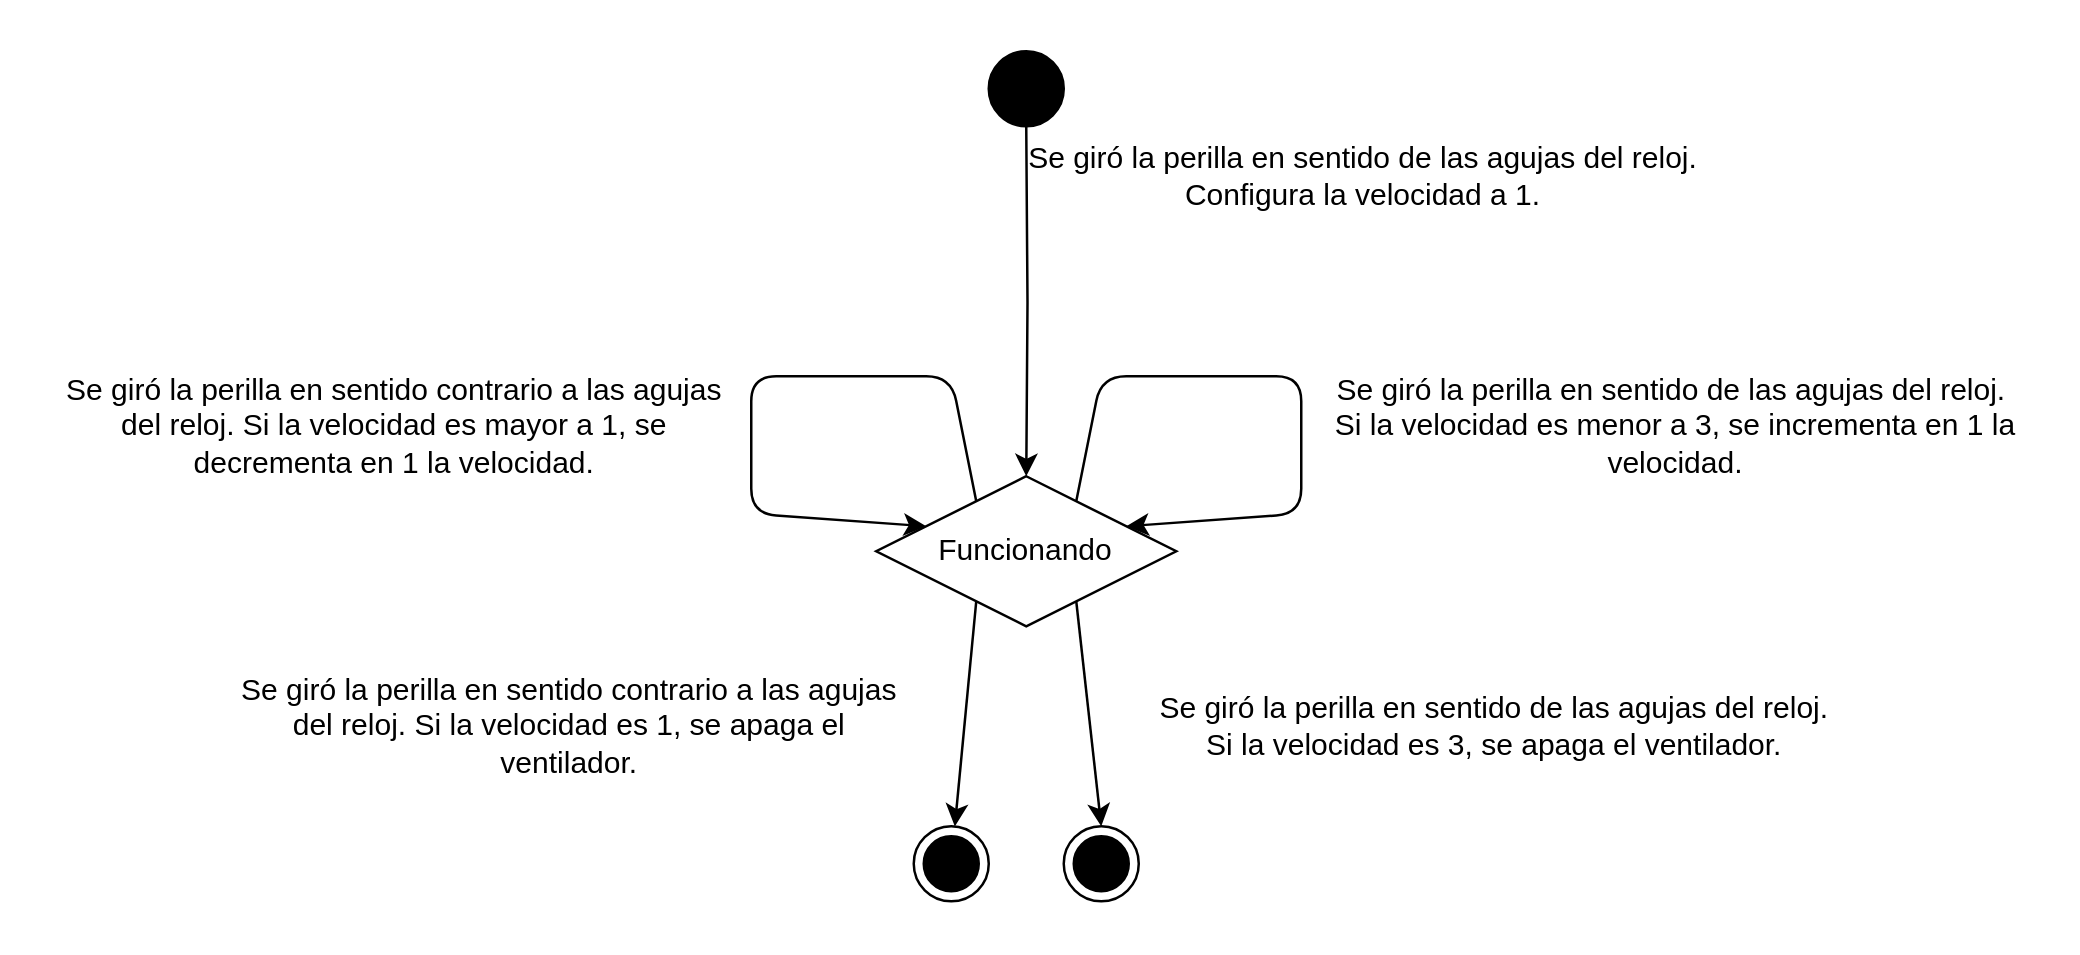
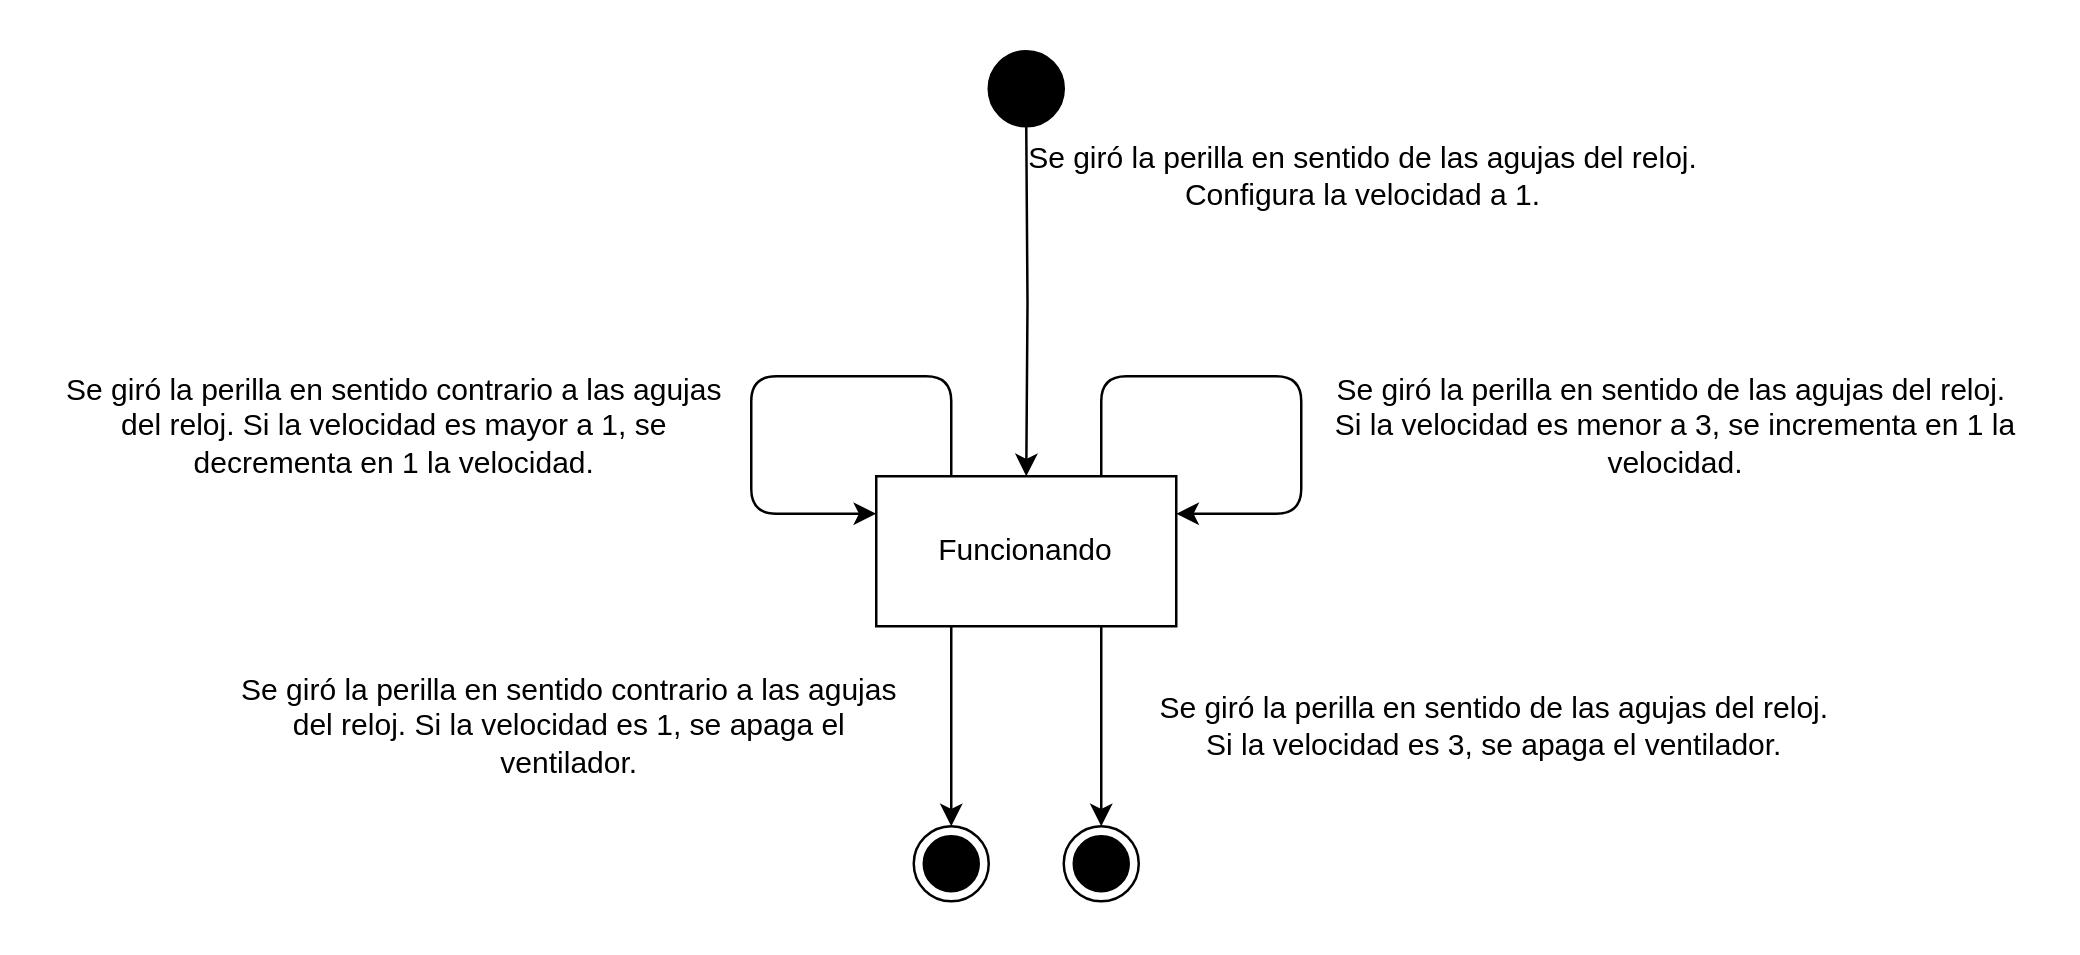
  <mxCell id="0" />
  <mxCell id="1" parent="0" />
- <mxCell id="2" value="Funcionando" style="rhombus;whiteSpace=wrap;html=1;" vertex="1" parent="1"><mxGeometry x="350" y="190" width="120" height="60" as="geometry" /></mxCell>
+ <mxCell id="2" value="Funcionando" style="rounded=0;whiteSpace=wrap;html=1;" vertex="1" parent="1"><mxGeometry x="350" y="190" width="120" height="60" as="geometry" /></mxCell>
  <mxCell id="3" value="" style="edgeStyle=orthogonalEdgeStyle;rounded=0;orthogonalLoop=1;jettySize=auto;html=1;" edge="1" parent="1" target="2"><mxGeometry relative="1" as="geometry"><mxPoint x="410" y="50" as="sourcePoint" /></mxGeometry></mxCell>
  <mxCell id="4" value="" style="ellipse;whiteSpace=wrap;html=1;aspect=fixed;fillColor=#000000;" vertex="1" parent="1"><mxGeometry x="395" y="20" width="30" height="30" as="geometry" /></mxCell>
  <mxCell id="5" value="Se giró la perilla en sentido de las agujas del reloj. &lt;br&gt;Configura la velocidad a 1." style="text;html=1;strokeColor=none;fillColor=none;align=center;verticalAlign=middle;whiteSpace=wrap;rounded=0;" vertex="1" parent="1"><mxGeometry x="410" y="50" width="270" height="40" as="geometry" /></mxCell>
  <mxCell id="6" value="" style="endArrow=classic;html=1;exitX=0.75;exitY=0;exitDx=0;exitDy=0;entryX=1;entryY=0.25;entryDx=0;entryDy=0;" edge="1" parent="1" source="2" target="2"><mxGeometry width="50" height="50" relative="1" as="geometry"><mxPoint x="340" y="120" as="sourcePoint" /><mxPoint x="390" y="70" as="targetPoint" /><Array as="points"><mxPoint x="440" y="150" /><mxPoint x="520" y="150" /><mxPoint x="520" y="205" /></Array></mxGeometry></mxCell>
  <mxCell id="7" value="Se giró la perilla en sentido de las agujas del reloj.&amp;nbsp;&lt;br&gt;Si la velocidad es menor a 3, se incrementa en 1 la velocidad." style="text;html=1;strokeColor=none;fillColor=none;align=center;verticalAlign=middle;whiteSpace=wrap;rounded=0;" vertex="1" parent="1"><mxGeometry x="530" y="150" width="280" height="40" as="geometry" /></mxCell>
  <mxCell id="8" value="" style="endArrow=classic;html=1;exitX=0.25;exitY=0;exitDx=0;exitDy=0;entryX=0;entryY=0.25;entryDx=0;entryDy=0;" edge="1" parent="1" source="2" target="2"><mxGeometry width="50" height="50" relative="1" as="geometry"><mxPoint x="430" y="260" as="sourcePoint" /><mxPoint x="480" y="210" as="targetPoint" /><Array as="points"><mxPoint x="380" y="150" /><mxPoint x="300" y="150" /><mxPoint x="300" y="205" /></Array></mxGeometry></mxCell>
  <mxCell id="9" value="Se giró la perilla en sentido de las agujas del reloj. &lt;br&gt;Si la velocidad es 3, se apaga el ventilador." style="text;html=1;strokeColor=none;fillColor=none;align=center;verticalAlign=middle;whiteSpace=wrap;rounded=0;" vertex="1" parent="1"><mxGeometry x="455" y="270" width="285" height="40" as="geometry" /></mxCell>
  <mxCell id="10" value="" style="ellipse;html=1;shape=endState;fillColor=#000000;" vertex="1" parent="1"><mxGeometry x="425" y="330" width="30" height="30" as="geometry" /></mxCell>
  <mxCell id="11" value="" style="endArrow=classic;html=1;exitX=0.75;exitY=1;exitDx=0;exitDy=0;entryX=0.5;entryY=0;entryDx=0;entryDy=0;" edge="1" parent="1" source="2" target="10"><mxGeometry width="50" height="50" relative="1" as="geometry"><mxPoint x="440" y="330" as="sourcePoint" /><mxPoint x="490" y="280" as="targetPoint" /></mxGeometry></mxCell>
  <mxCell id="12" value="" style="ellipse;html=1;shape=endState;fillColor=#000000;" vertex="1" parent="1"><mxGeometry x="365" y="330" width="30" height="30" as="geometry" /></mxCell>
  <mxCell id="13" value="" style="endArrow=classic;html=1;exitX=0.25;exitY=1;exitDx=0;exitDy=0;" edge="1" parent="1" source="2" target="12"><mxGeometry width="50" height="50" relative="1" as="geometry"><mxPoint x="440" y="330" as="sourcePoint" /><mxPoint x="490" y="280" as="targetPoint" /></mxGeometry></mxCell>
  <mxCell id="14" value="Se giró la perilla en sentido contrario a las agujas del reloj. Si la velocidad es 1, se apaga el ventilador." style="text;html=1;strokeColor=none;fillColor=none;align=center;verticalAlign=middle;whiteSpace=wrap;rounded=0;" vertex="1" parent="1"><mxGeometry x="90" y="270" width="275" height="40" as="geometry" /></mxCell>
  <mxCell id="15" value="Se giró la perilla en sentido contrario a las agujas del reloj. Si la velocidad es mayor a 1, se decrementa en 1 la velocidad." style="text;html=1;strokeColor=none;fillColor=none;align=center;verticalAlign=middle;whiteSpace=wrap;rounded=0;" vertex="1" parent="1"><mxGeometry x="20" y="150" width="275" height="40" as="geometry" /></mxCell>
